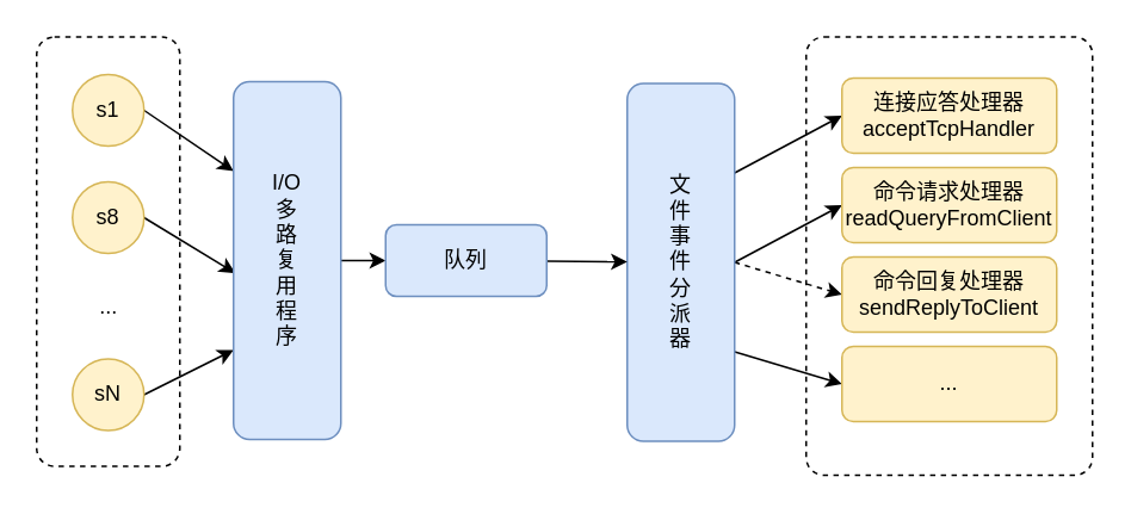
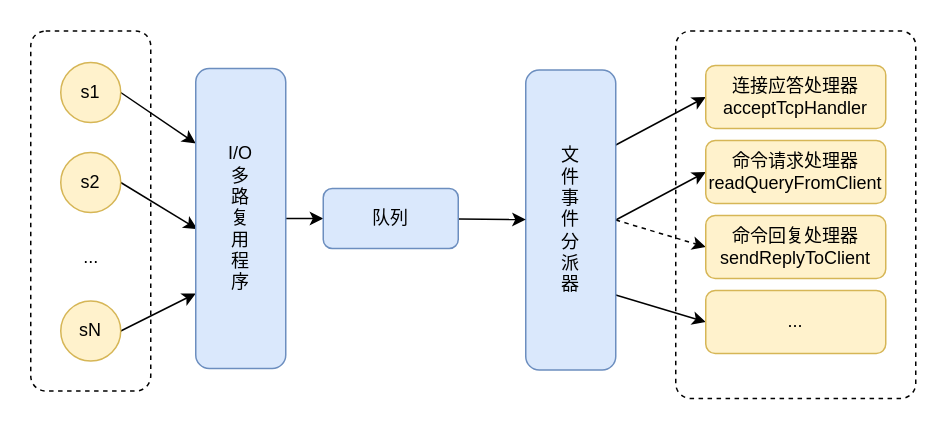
  <mxCell id="0" />
  <mxCell id="1" parent="0" />
  <mxCell id="2" value="" style="html=1;align=center;verticalAlign=top;rounded=1;absoluteArcSize=1;arcSize=20;dashed=1;" vertex="1" parent="1"><mxGeometry x="450" y="20" width="160" height="245" as="geometry" /></mxCell>
  <mxCell id="3" value="" style="html=1;align=center;verticalAlign=top;rounded=1;absoluteArcSize=1;arcSize=20;dashed=1;" vertex="1" parent="1"><mxGeometry x="20" y="20" width="80" height="240" as="geometry" /></mxCell>
  <mxCell id="4" style="rounded=0;orthogonalLoop=1;jettySize=auto;html=1;exitX=1;exitY=0.5;exitDx=0;exitDy=0;entryX=0;entryY=0.25;entryDx=0;entryDy=0;" edge="1" parent="1" source="5" target="12"><mxGeometry relative="1" as="geometry" /></mxCell>
  <mxCell id="5" value="s1" style="ellipse;whiteSpace=wrap;html=1;aspect=fixed;fillColor=#fff2cc;strokeColor=#d6b656;" vertex="1" parent="1"><mxGeometry x="40" y="41" width="40" height="40" as="geometry" /></mxCell>
  <mxCell id="6" style="edgeStyle=none;rounded=0;orthogonalLoop=1;jettySize=auto;html=1;exitX=1;exitY=0.5;exitDx=0;exitDy=0;entryX=0.017;entryY=0.535;entryDx=0;entryDy=0;entryPerimeter=0;" edge="1" parent="1" source="7" target="12"><mxGeometry relative="1" as="geometry" /></mxCell>
- <mxCell id="7" value="s8" style="ellipse;whiteSpace=wrap;html=1;aspect=fixed;fillColor=#fff2cc;strokeColor=#d6b656;" vertex="1" parent="1"><mxGeometry x="40" y="101" width="40" height="40" as="geometry" /></mxCell>
+ <mxCell id="7" value="s2" style="ellipse;whiteSpace=wrap;html=1;aspect=fixed;fillColor=#fff2cc;strokeColor=#d6b656;" vertex="1" parent="1"><mxGeometry x="40" y="101" width="40" height="40" as="geometry" /></mxCell>
  <mxCell id="8" style="edgeStyle=none;rounded=0;orthogonalLoop=1;jettySize=auto;html=1;exitX=1;exitY=0.5;exitDx=0;exitDy=0;entryX=0;entryY=0.75;entryDx=0;entryDy=0;" edge="1" parent="1" source="9" target="12"><mxGeometry relative="1" as="geometry" /></mxCell>
  <mxCell id="9" value="sN" style="ellipse;whiteSpace=wrap;html=1;aspect=fixed;fillColor=#fff2cc;strokeColor=#d6b656;" vertex="1" parent="1"><mxGeometry x="40" y="200" width="40" height="40" as="geometry" /></mxCell>
  <mxCell id="10" value="..." style="text;html=1;align=center;verticalAlign=middle;resizable=0;points=[];autosize=1;strokeColor=none;fillColor=none;" vertex="1" parent="1"><mxGeometry x="45" y="161" width="30" height="20" as="geometry" /></mxCell>
  <mxCell id="11" value="" style="edgeStyle=none;rounded=0;orthogonalLoop=1;jettySize=auto;html=1;" edge="1" parent="1" source="12" target="23"><mxGeometry relative="1" as="geometry" /></mxCell>
  <mxCell id="12" value="I/O&lt;br&gt;多&lt;br&gt;路&lt;br&gt;复&lt;br&gt;用&lt;br&gt;程&lt;br&gt;序" style="rounded=1;whiteSpace=wrap;html=1;fillColor=#dae8fc;strokeColor=#6c8ebf;" vertex="1" parent="1"><mxGeometry x="130" y="45" width="60" height="200" as="geometry" /></mxCell>
  <mxCell id="13" style="edgeStyle=none;rounded=0;orthogonalLoop=1;jettySize=auto;html=1;exitX=1;exitY=0.25;exitDx=0;exitDy=0;entryX=0;entryY=0.5;entryDx=0;entryDy=0;" edge="1" parent="1" source="17" target="18"><mxGeometry relative="1" as="geometry" /></mxCell>
  <mxCell id="14" style="edgeStyle=none;rounded=0;orthogonalLoop=1;jettySize=auto;html=1;exitX=1;exitY=0.5;exitDx=0;exitDy=0;entryX=0;entryY=0.5;entryDx=0;entryDy=0;" edge="1" parent="1" source="17" target="19"><mxGeometry relative="1" as="geometry" /></mxCell>
  <mxCell id="15" style="edgeStyle=none;rounded=0;orthogonalLoop=1;jettySize=auto;html=1;exitX=1;exitY=0.5;exitDx=0;exitDy=0;entryX=0;entryY=0.5;entryDx=0;entryDy=0;dashed=1;" edge="1" parent="1" source="17" target="20"><mxGeometry relative="1" as="geometry" /></mxCell>
  <mxCell id="16" style="edgeStyle=none;rounded=0;orthogonalLoop=1;jettySize=auto;html=1;exitX=1;exitY=0.75;exitDx=0;exitDy=0;entryX=0;entryY=0.5;entryDx=0;entryDy=0;" edge="1" parent="1" source="17" target="21"><mxGeometry relative="1" as="geometry" /></mxCell>
  <mxCell id="17" value="文&lt;br&gt;件&lt;br&gt;事&lt;br&gt;件&lt;br&gt;分&lt;br&gt;派&lt;br&gt;器" style="rounded=1;whiteSpace=wrap;html=1;fillColor=#dae8fc;strokeColor=#6c8ebf;" vertex="1" parent="1"><mxGeometry x="350" y="46" width="60" height="200" as="geometry" /></mxCell>
  <mxCell id="18" value="连接应答处理器&lt;br&gt;&lt;span style=&quot;text-align: left&quot;&gt;acceptTcpHandler&lt;/span&gt;" style="rounded=1;whiteSpace=wrap;html=1;fillColor=#fff2cc;strokeColor=#d6b656;" vertex="1" parent="1"><mxGeometry x="470" y="43" width="120" height="42" as="geometry" /></mxCell>
  <mxCell id="19" value="命令请求处理器&lt;br&gt;&lt;span style=&quot;text-align: left&quot;&gt;readQueryFromClient&lt;/span&gt;" style="rounded=1;whiteSpace=wrap;html=1;fillColor=#fff2cc;strokeColor=#d6b656;" vertex="1" parent="1"><mxGeometry x="470" y="93" width="120" height="42" as="geometry" /></mxCell>
  <mxCell id="20" value="&lt;span&gt;命令回复处理器&lt;/span&gt;&lt;span&gt;sendReplyToClient&lt;/span&gt;&lt;span&gt;&lt;br&gt;&lt;/span&gt;" style="rounded=1;whiteSpace=wrap;html=1;fillColor=#fff2cc;strokeColor=#d6b656;" vertex="1" parent="1"><mxGeometry x="470" y="143" width="120" height="42" as="geometry" /></mxCell>
  <mxCell id="21" value="..." style="rounded=1;whiteSpace=wrap;html=1;fillColor=#fff2cc;strokeColor=#d6b656;" vertex="1" parent="1"><mxGeometry x="470" y="193" width="120" height="42" as="geometry" /></mxCell>
  <mxCell id="22" value="" style="edgeStyle=none;rounded=0;orthogonalLoop=1;jettySize=auto;html=1;" edge="1" parent="1" source="23" target="17"><mxGeometry relative="1" as="geometry" /></mxCell>
  <mxCell id="23" value="队列" style="rounded=1;whiteSpace=wrap;html=1;fillColor=#dae8fc;strokeColor=#6c8ebf;" vertex="1" parent="1"><mxGeometry x="215" y="125" width="90" height="40" as="geometry" /></mxCell>
